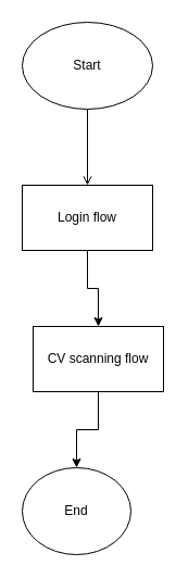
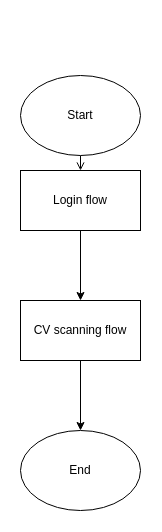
  <mxCell id="0" />
  <mxCell id="1" parent="0" />
  <mxCell id="2" style="edgeStyle=orthogonalEdgeStyle;rounded=0;orthogonalLoop=1;jettySize=auto;html=1;exitX=0.5;exitY=1;exitDx=0;exitDy=0;entryX=0.5;entryY=0;entryDx=0;entryDy=0;endArrow=open;" edge="1" parent="1" source="3" target="5"><mxGeometry relative="1" as="geometry" /></mxCell>
- <mxCell id="3" value="Start" style="ellipse;whiteSpace=wrap;html=1;" vertex="1" parent="1"><mxGeometry x="20" y="20" width="120" height="80" as="geometry" /></mxCell>
+ <mxCell id="3" value="Start" style="ellipse;whiteSpace=wrap;html=1;" vertex="1" parent="1"><mxGeometry x="20" y="75" width="120" height="80" as="geometry" /></mxCell>
  <mxCell id="4" style="edgeStyle=orthogonalEdgeStyle;rounded=0;orthogonalLoop=1;jettySize=auto;html=1;exitX=0.5;exitY=1;exitDx=0;exitDy=0;entryX=0.5;entryY=0;entryDx=0;entryDy=0;" edge="1" parent="1" source="5" target="7"><mxGeometry relative="1" as="geometry" /></mxCell>
  <mxCell id="5" value="Login flow" style="rounded=0;whiteSpace=wrap;html=1;" vertex="1" parent="1"><mxGeometry x="20" y="170" width="120" height="60" as="geometry" /></mxCell>
  <mxCell id="6" style="edgeStyle=orthogonalEdgeStyle;rounded=0;orthogonalLoop=1;jettySize=auto;html=1;exitX=0.5;exitY=1;exitDx=0;exitDy=0;entryX=0.5;entryY=0;entryDx=0;entryDy=0;" edge="1" parent="1" source="7" target="8"><mxGeometry relative="1" as="geometry" /></mxCell>
- <mxCell id="7" value="CV scanning flow" style="rounded=0;whiteSpace=wrap;html=1;" vertex="1" parent="1"><mxGeometry x="30" y="300" width="120" height="60" as="geometry" /></mxCell>
- <mxCell id="8" value="End" style="ellipse;whiteSpace=wrap;html=1;" vertex="1" parent="1"><mxGeometry x="20" y="430" width="100" height="80" as="geometry" /></mxCell>
+ <mxCell id="7" value="CV scanning flow" style="rounded=0;whiteSpace=wrap;html=1;" vertex="1" parent="1"><mxGeometry x="20" y="300" width="120" height="60" as="geometry" /></mxCell>
+ <mxCell id="8" value="End" style="ellipse;whiteSpace=wrap;html=1;" vertex="1" parent="1"><mxGeometry x="20" y="430" width="120" height="80" as="geometry" /></mxCell>
